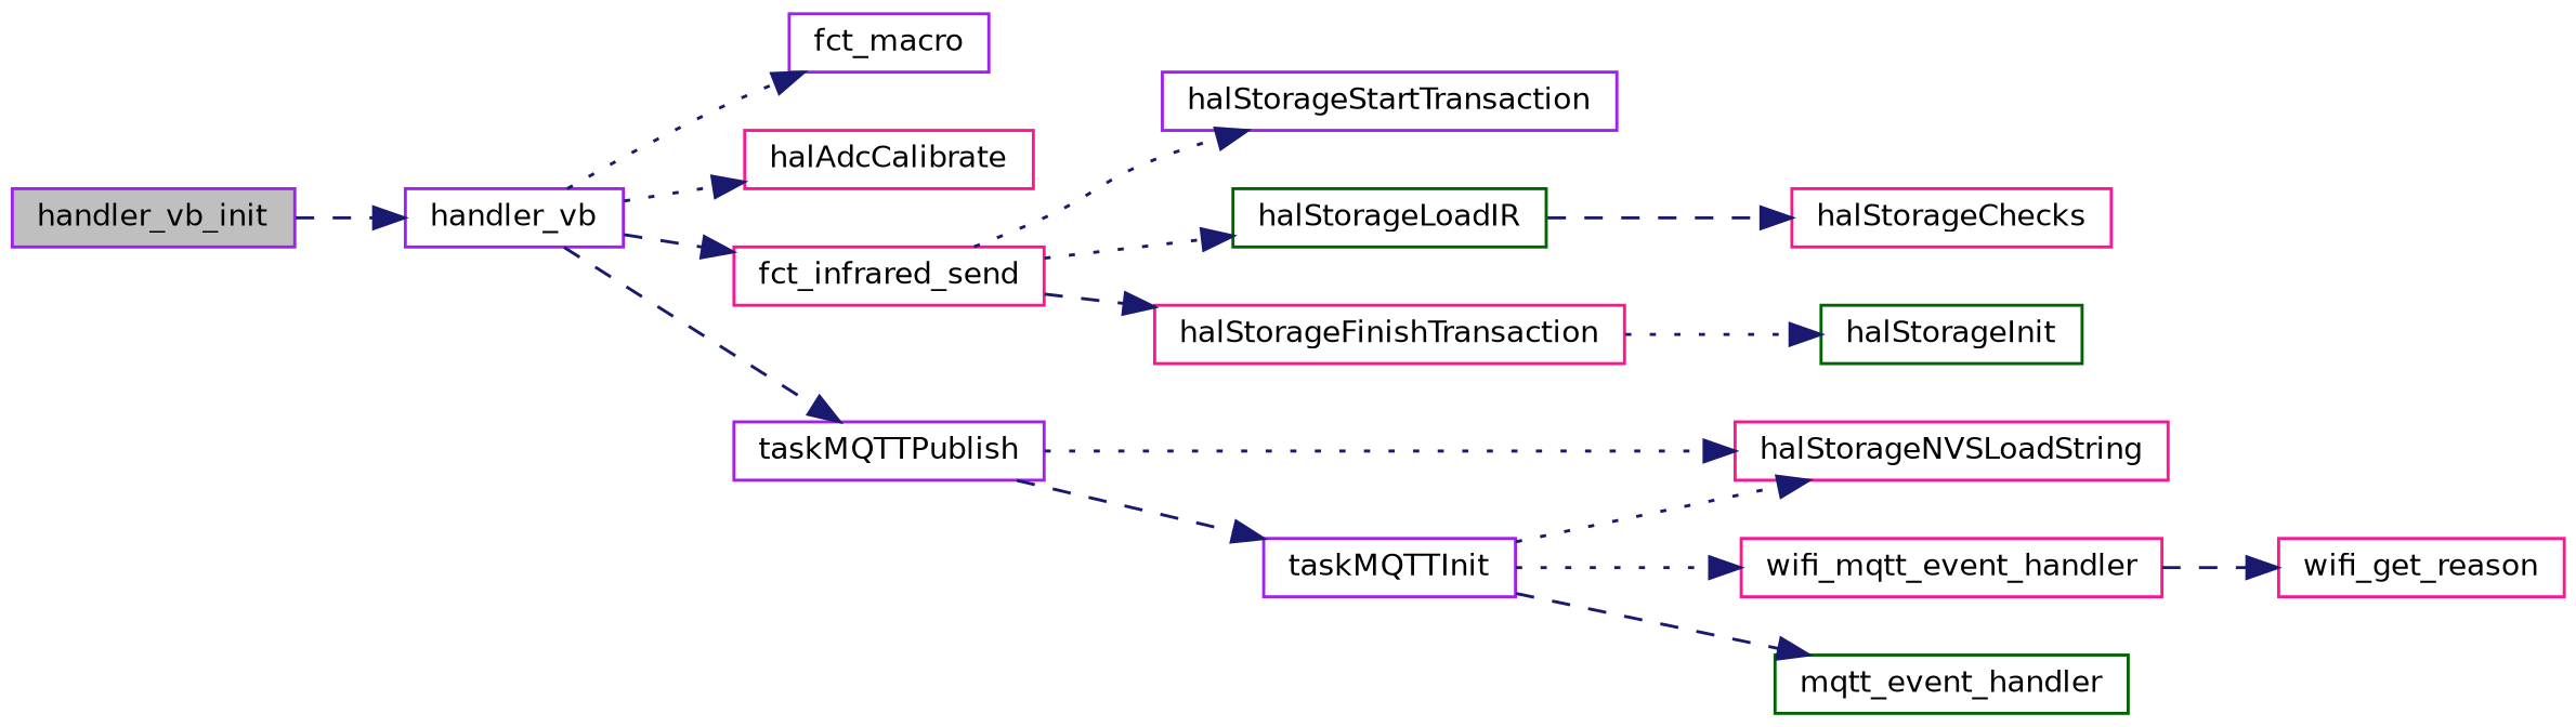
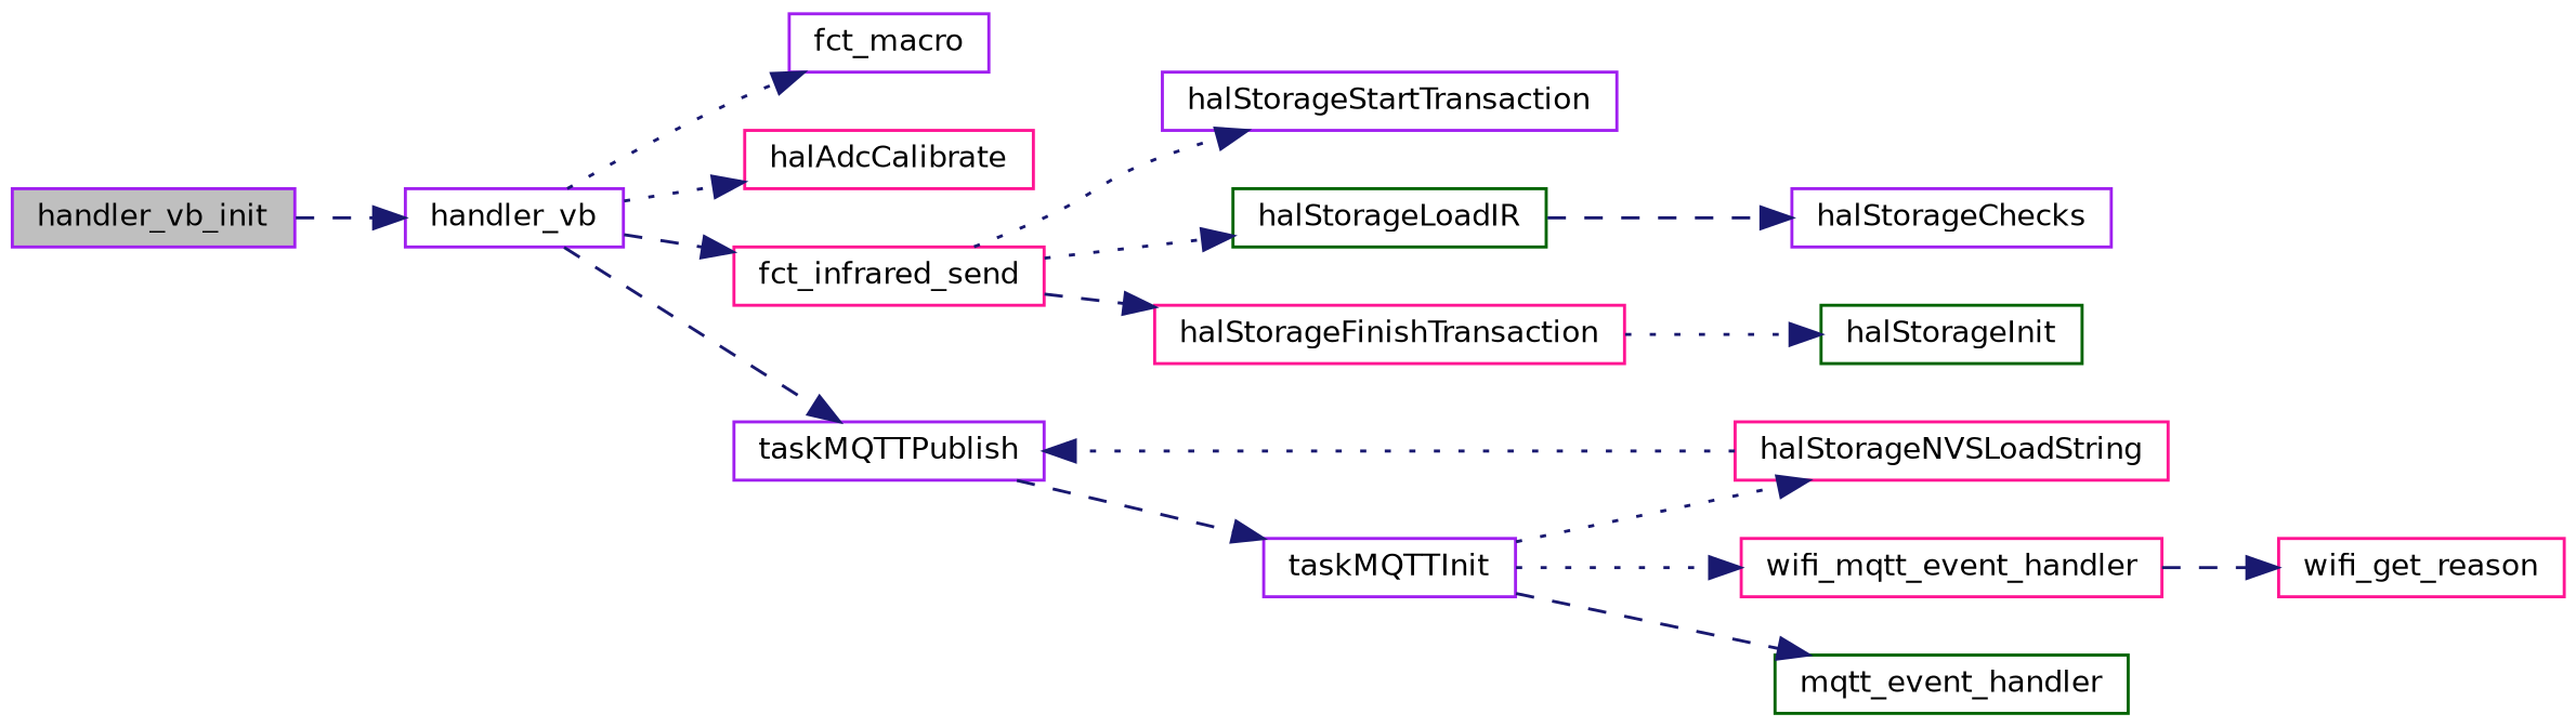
  digraph {
    rankdir=LR
    node [color=purple fillcolor=white fontname=Helvetica fontsize=10 shape=record style=filled]
    edge [color=midnightblue fontname=Helvetica fontsize=10 labelfontname=Helvetica labelfontsize=10 style=dashed]
    n1 [fillcolor=grey75 fontcolor=black height=0.2 label=handler_vb_init width=0.4]
    n2 [height=0.2 label=handler_vb width=0.4]
    n3 [height=0.2 label=fct_macro width=0.4]
    n4 [color=deeppink height=0.2 label=halAdcCalibrate width=0.4]
    n5 [color=deeppink height=0.2 label=fct_infrared_send width=0.4]
    n6 [height=0.2 label=taskMQTTPublish width=0.4]
    n7 [height=0.2 label=halStorageStartTransaction width=0.4]
    n8 [color=darkgreen height=0.2 label=halStorageLoadIR width=0.4]
    n9 [color=deeppink height=0.2 label=halStorageFinishTransaction width=0.4]
    n10 [height=0.2 label=taskMQTTInit width=0.4]
    n11 [color=deeppink height=0.2 label=halStorageNVSLoadString width=0.4]
-   n12 [color=deeppink height=0.2 label=halStorageChecks width=0.4]
+   n12 [height=0.2 label=halStorageChecks width=0.4]
    n13 [color=darkgreen height=0.2 label=halStorageInit width=0.4]
    n14 [color=deeppink height=0.2 label=wifi_mqtt_event_handler width=0.4]
    n15 [color=darkgreen height=0.2 label=mqtt_event_handler width=0.4]
    n16 [color=deeppink height=0.2 label=wifi_get_reason width=0.4]
    n1 -> n2
    n2 -> n3 [style=dotted]
    n2 -> n4 [style=dotted]
    n2 -> n5
    n2 -> n6
    n5 -> n7 [style=dotted]
    n5 -> n8 [style=dotted]
    n5 -> n9
    n6 -> n10
-   n6 -> n11 [style=dotted]
+   n11 -> n6 [style=dotted]
    n8 -> n12
    n9 -> n13 [style=dotted]
    n10 -> n11 [style=dotted]
    n10 -> n14 [style=dotted]
    n10 -> n15
    n14 -> n16
  }
